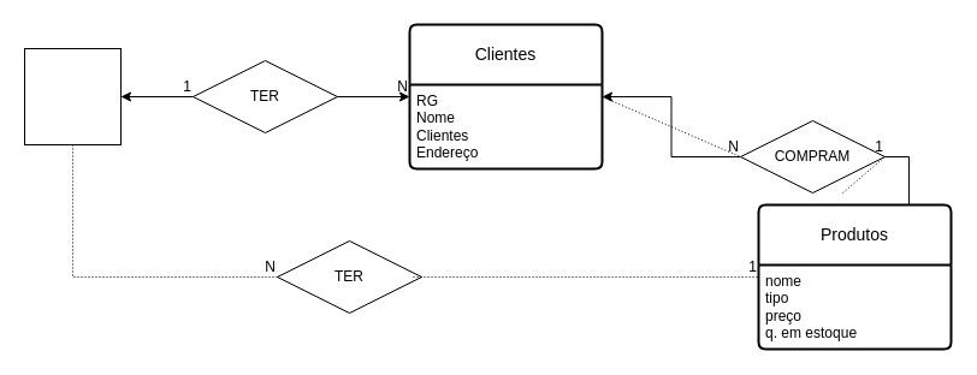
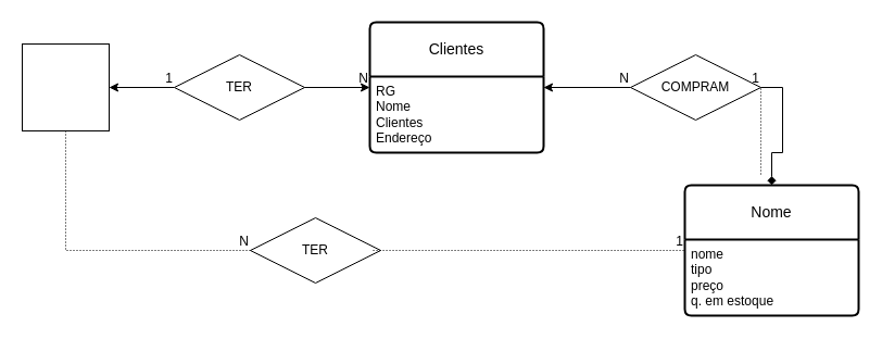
  <mxCell id="0" />
  <mxCell id="1" parent="0" />
  <mxCell id="2" value="" style="whiteSpace=wrap;html=1;aspect=fixed;" vertex="1" parent="1"><mxGeometry x="20" y="40" width="80" height="80" as="geometry" /></mxCell>
  <mxCell id="3" value="" style="endArrow=none;html=1;rounded=0;dashed=1;dashPattern=1 2;exitX=1;exitY=0.5;exitDx=0;exitDy=0;" edge="1" parent="1" source="2"><mxGeometry relative="1" as="geometry"><mxPoint x="320" y="300" as="sourcePoint" /><mxPoint x="160" y="80" as="targetPoint" /><Array as="points" /></mxGeometry></mxCell>
  <mxCell id="4" value="1" style="resizable=0;html=1;whiteSpace=wrap;align=right;verticalAlign=bottom;" connectable="0" vertex="1" parent="3"><mxGeometry x="1" relative="1" as="geometry" /></mxCell>
  <mxCell id="5" style="edgeStyle=orthogonalEdgeStyle;rounded=0;orthogonalLoop=1;jettySize=auto;html=1;entryX=1;entryY=0.5;entryDx=0;entryDy=0;" edge="1" parent="1" source="7" target="2"><mxGeometry relative="1" as="geometry" /></mxCell>
  <mxCell id="6" style="edgeStyle=orthogonalEdgeStyle;rounded=0;orthogonalLoop=1;jettySize=auto;html=1;exitX=1;exitY=0.5;exitDx=0;exitDy=0;entryX=0;entryY=0.143;entryDx=0;entryDy=0;entryPerimeter=0;" edge="1" parent="1" source="7" target="11"><mxGeometry relative="1" as="geometry" /></mxCell>
  <mxCell id="7" value="TER" style="shape=rhombus;perimeter=rhombusPerimeter;whiteSpace=wrap;html=1;align=center;" vertex="1" parent="1"><mxGeometry x="160" y="50" width="120" height="60" as="geometry" /></mxCell>
  <mxCell id="8" value="" style="endArrow=none;html=1;rounded=0;dashed=1;dashPattern=1 2;exitX=1;exitY=0.5;exitDx=0;exitDy=0;" edge="1" parent="1" source="7" target="10"><mxGeometry relative="1" as="geometry"><mxPoint x="320" y="300" as="sourcePoint" /><mxPoint x="340" y="80" as="targetPoint" /></mxGeometry></mxCell>
  <mxCell id="9" value="N" style="resizable=0;html=1;whiteSpace=wrap;align=right;verticalAlign=bottom;" connectable="0" vertex="1" parent="8"><mxGeometry x="1" relative="1" as="geometry" /></mxCell>
  <mxCell id="10" value="Clientes" style="swimlane;childLayout=stackLayout;horizontal=1;startSize=50;horizontalStack=0;rounded=1;fontSize=14;fontStyle=0;strokeWidth=2;resizeParent=0;resizeLast=1;shadow=0;dashed=0;align=center;arcSize=4;whiteSpace=wrap;html=1;" vertex="1" parent="1"><mxGeometry x="340" y="20" width="160" height="120" as="geometry" /></mxCell>
  <mxCell id="11" value="&lt;div&gt;RG&lt;/div&gt;&lt;div&gt;Nome&lt;/div&gt;&lt;div&gt;Clientes&lt;/div&gt;&lt;div&gt;Endereço&lt;br&gt;&lt;/div&gt;" style="align=left;strokeColor=none;fillColor=none;spacingLeft=4;fontSize=12;verticalAlign=top;resizable=0;rotatable=0;part=1;html=1;" vertex="1" parent="10"><mxGeometry y="50" width="160" height="70" as="geometry" /></mxCell>
  <mxCell id="12" style="edgeStyle=orthogonalEdgeStyle;rounded=0;orthogonalLoop=1;jettySize=auto;html=1;exitX=1;exitY=0.5;exitDx=0;exitDy=0;endArrow=diamond;" edge="1" parent="1" source="14" target="19"><mxGeometry relative="1" as="geometry" /></mxCell>
  <mxCell id="13" style="edgeStyle=orthogonalEdgeStyle;rounded=0;orthogonalLoop=1;jettySize=auto;html=1;exitX=0;exitY=0.5;exitDx=0;exitDy=0;entryX=1;entryY=0.5;entryDx=0;entryDy=0;" edge="1" parent="1" source="14" target="10"><mxGeometry relative="1" as="geometry" /></mxCell>
- <mxCell id="14" value="COMPRAM" style="shape=rhombus;perimeter=rhombusPerimeter;whiteSpace=wrap;html=1;align=center;" vertex="1" parent="1"><mxGeometry x="615" y="100" width="120" height="60" as="geometry" /></mxCell>
+ <mxCell id="14" value="COMPRAM" style="shape=rhombus;perimeter=rhombusPerimeter;whiteSpace=wrap;html=1;align=center;" vertex="1" parent="1"><mxGeometry x="580" y="50" width="120" height="60" as="geometry" /></mxCell>
  <mxCell id="15" value="" style="endArrow=none;html=1;rounded=0;dashed=1;dashPattern=1 2;exitX=1;exitY=0.5;exitDx=0;exitDy=0;entryX=0;entryY=0.5;entryDx=0;entryDy=0;" edge="1" parent="1" source="10" target="14"><mxGeometry relative="1" as="geometry"><mxPoint x="320" y="300" as="sourcePoint" /><mxPoint x="480" y="300" as="targetPoint" /></mxGeometry></mxCell>
  <mxCell id="16" value="N" style="resizable=0;html=1;whiteSpace=wrap;align=right;verticalAlign=bottom;" connectable="0" vertex="1" parent="15"><mxGeometry x="1" relative="1" as="geometry" /></mxCell>
  <mxCell id="17" value="" style="endArrow=none;html=1;rounded=0;dashed=1;dashPattern=1 2;entryX=1;entryY=0.5;entryDx=0;entryDy=0;" edge="1" parent="1" target="14"><mxGeometry relative="1" as="geometry"><mxPoint x="700" y="160" as="sourcePoint" /><mxPoint x="480" y="300" as="targetPoint" /></mxGeometry></mxCell>
  <mxCell id="18" value="1" style="resizable=0;html=1;whiteSpace=wrap;align=right;verticalAlign=bottom;" connectable="0" vertex="1" parent="17"><mxGeometry x="1" relative="1" as="geometry" /></mxCell>
- <mxCell id="19" value="Produtos" style="swimlane;childLayout=stackLayout;horizontal=1;startSize=50;horizontalStack=0;rounded=1;fontSize=14;fontStyle=0;strokeWidth=2;resizeParent=0;resizeLast=1;shadow=0;dashed=0;align=center;arcSize=4;whiteSpace=wrap;html=1;" vertex="1" parent="1"><mxGeometry x="630" y="170" width="160" height="120" as="geometry" /></mxCell>
+ <mxCell id="19" value="Nome" style="swimlane;childLayout=stackLayout;horizontal=1;startSize=50;horizontalStack=0;rounded=1;fontSize=14;fontStyle=0;strokeWidth=2;resizeParent=0;resizeLast=1;shadow=0;dashed=0;align=center;arcSize=4;whiteSpace=wrap;html=1;" vertex="1" parent="1"><mxGeometry x="630" y="170" width="160" height="120" as="geometry" /></mxCell>
  <mxCell id="20" value="&lt;div&gt;nome&lt;/div&gt;&lt;div&gt;tipo&lt;/div&gt;&lt;div&gt;preço&lt;/div&gt;&lt;div&gt;q. em estoque&lt;br&gt;&lt;/div&gt;" style="align=left;strokeColor=none;fillColor=none;spacingLeft=4;fontSize=12;verticalAlign=top;resizable=0;rotatable=0;part=1;html=1;" vertex="1" parent="19"><mxGeometry y="50" width="160" height="70" as="geometry" /></mxCell>
  <mxCell id="21" value="TER" style="shape=rhombus;perimeter=rhombusPerimeter;whiteSpace=wrap;html=1;align=center;" vertex="1" parent="1"><mxGeometry x="230" y="200" width="120" height="60" as="geometry" /></mxCell>
  <mxCell id="22" value="" style="endArrow=none;html=1;rounded=0;dashed=1;dashPattern=1 2;exitX=0.942;exitY=0.5;exitDx=0;exitDy=0;exitPerimeter=0;entryX=0;entryY=0.143;entryDx=0;entryDy=0;entryPerimeter=0;" edge="1" parent="1" source="21" target="20"><mxGeometry relative="1" as="geometry"><mxPoint x="320" y="300" as="sourcePoint" /><mxPoint x="590" y="230" as="targetPoint" /></mxGeometry></mxCell>
  <mxCell id="23" value="1" style="resizable=0;html=1;whiteSpace=wrap;align=right;verticalAlign=bottom;" connectable="0" vertex="1" parent="22"><mxGeometry x="1" relative="1" as="geometry" /></mxCell>
  <mxCell id="24" value="" style="endArrow=none;html=1;rounded=0;dashed=1;dashPattern=1 2;entryX=0;entryY=0.5;entryDx=0;entryDy=0;exitX=0.5;exitY=1;exitDx=0;exitDy=0;" edge="1" parent="1" source="2" target="21"><mxGeometry relative="1" as="geometry"><mxPoint x="320" y="300" as="sourcePoint" /><mxPoint x="480" y="300" as="targetPoint" /><Array as="points"><mxPoint x="60" y="230" /></Array></mxGeometry></mxCell>
  <mxCell id="25" value="N" style="resizable=0;html=1;whiteSpace=wrap;align=right;verticalAlign=bottom;" connectable="0" vertex="1" parent="24"><mxGeometry x="1" relative="1" as="geometry" /></mxCell>
